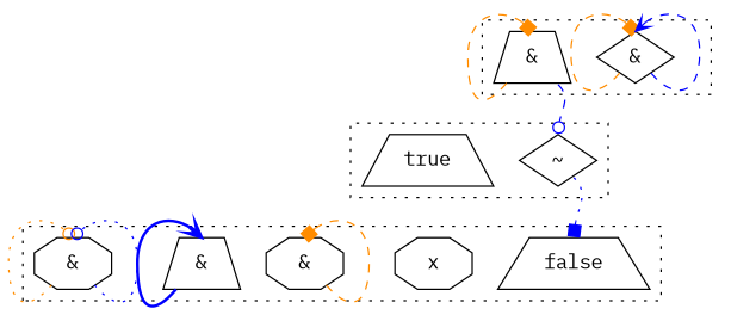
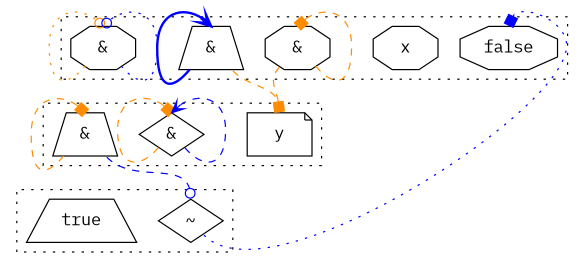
  digraph {
    clusterrank=local
    compound=true
    fontname="IBM Plex Mono"
    node [fontname="IBM Plex Mono" shape=trapezium]
    edge [arrowhead=box color=darkorange fontname="IBM Plex Mono" headport=n style=dashed tailport=se]
-   n1 [label=false]
+   n1 [label=false shape=octagon]
    n2 [label=x shape=octagon]
    n3 [label="&" shape=octagon]
    n4 [label="&"]
    n5 [label="&" shape=octagon]
    n6 [label="~" shape=diamond]
    n7 [label=true]
+   n8 [label=y shape=note]
    n9 [label="&" shape=diamond]
    n10 [label="&"]
    subgraph cluster_1 {
      style=dotted
      n1
      n2
      n3
      n4
      n5
    }
    subgraph cluster_2 {
      style=dotted
      n6
      n7
    }
    subgraph cluster_3 {
      style=dotted
+     n8
      n9
      n10
    }
    n3 -> n3
+   n3 -> n8 [tailport=sw]
    n4 -> n4 [arrowhead=vee color=blue style=bold tailport=sw]
+   n4 -> n8 [arrowhead=odot]
    n5 -> n5 [arrowhead=odot style=dotted tailport=sw]
    n5 -> n5 [arrowhead=odot color=blue style=dotted]
    n6 -> n1 [color=blue style=dotted]
    n9 -> n9 [tailport=sw]
    n9 -> n9 [arrowhead=vee color=blue]
    n10 -> n6 [arrowhead=odot color=blue]
    n10 -> n10 [tailport=sw]
  }
